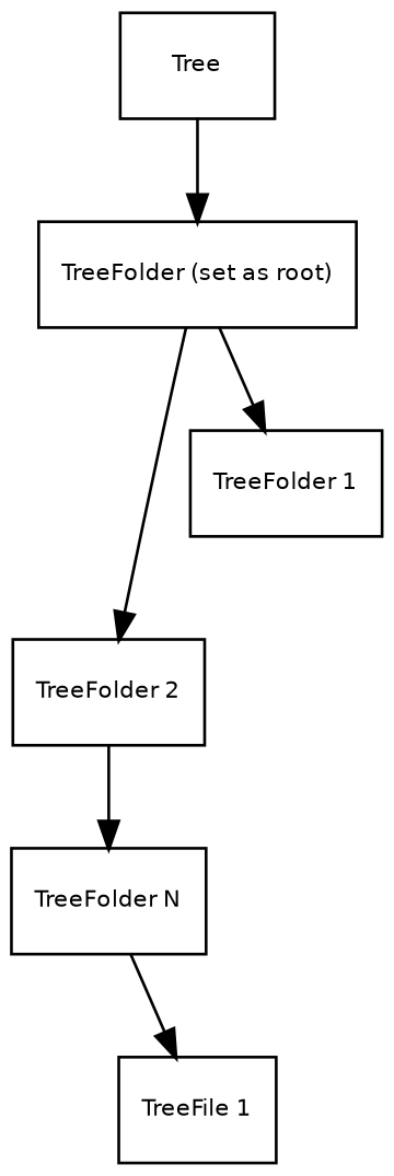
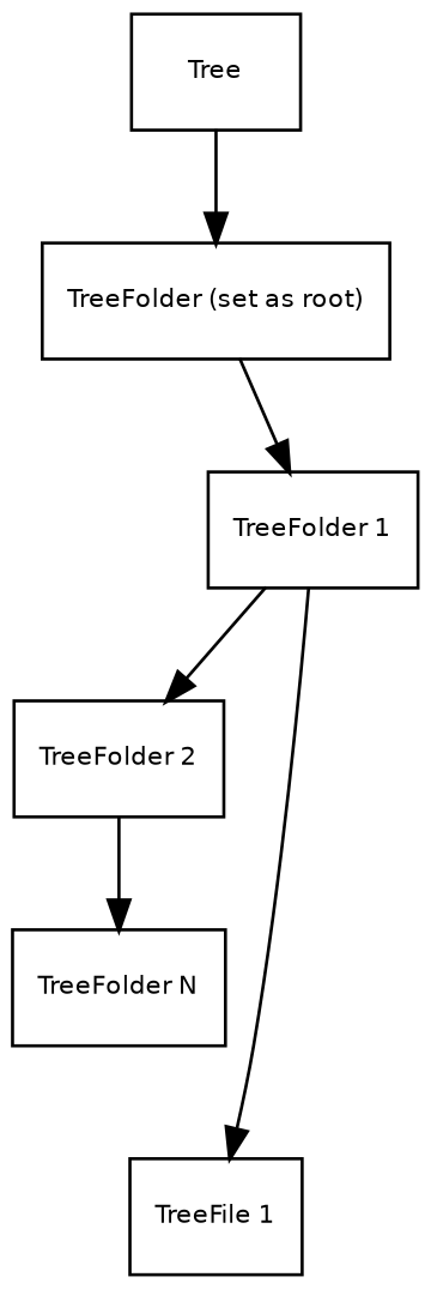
  digraph {
    fontname="Bitstream Vera Sans"
    fontsize=8
    node [fontname="Bitstream Vera Sans" fontsize=8 shape=record]
    edge [fontname="Bitstream Vera Sans" fontsize=8]
    n1 [label="{Tree}"]
    n2 [label="{TreeFolder (set as root)}"]
    n3 [label="{TreeFolder 1}"]
    n4 [label="{TreeFolder 2}"]
    n5 [label="{TreeFile 1}"]
    n6 [label="{TreeFolder N}"]
    n1 -> n2
    n2 -> n3
-   n2 -> n4
-   n6 -> n5
+   n3 -> n4
+   n3 -> n5
    n4 -> n6
  }
